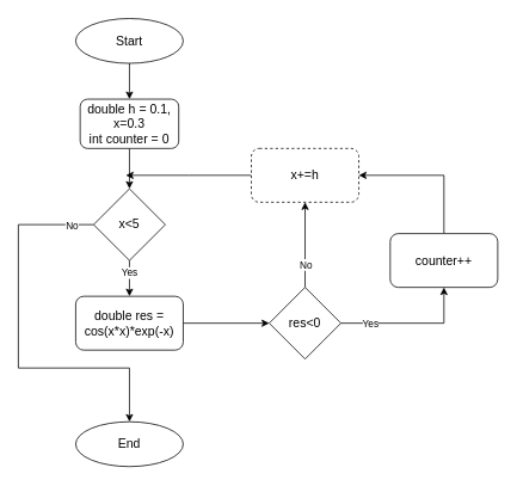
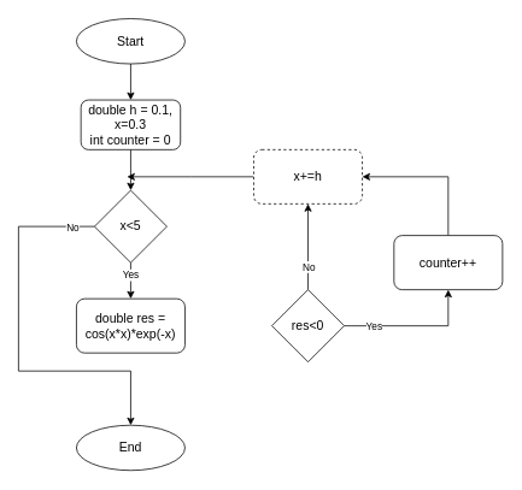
  <mxCell id="0" />
  <mxCell id="1" parent="0" />
  <mxCell id="2" value="&lt;font style=&quot;font-size: 14px;&quot;&gt;End&lt;/font&gt;" style="ellipse;whiteSpace=wrap;html=1;" vertex="1" parent="1"><mxGeometry x="84" y="470" width="120" height="50" as="geometry" /></mxCell>
  <mxCell id="3" style="edgeStyle=orthogonalEdgeStyle;rounded=0;orthogonalLoop=1;jettySize=auto;html=1;exitX=0.5;exitY=1;exitDx=0;exitDy=0;entryX=0.5;entryY=0;entryDx=0;entryDy=0;" edge="1" parent="1" source="4" target="6"><mxGeometry relative="1" as="geometry" /></mxCell>
  <mxCell id="4" value="&lt;font style=&quot;font-size: 14px;&quot;&gt;Start&lt;/font&gt;" style="ellipse;whiteSpace=wrap;html=1;" vertex="1" parent="1"><mxGeometry x="84" y="20" width="120" height="50" as="geometry" /></mxCell>
  <mxCell id="5" style="edgeStyle=orthogonalEdgeStyle;rounded=0;orthogonalLoop=1;jettySize=auto;html=1;exitX=0.5;exitY=1;exitDx=0;exitDy=0;entryX=0.5;entryY=0;entryDx=0;entryDy=0;" edge="1" parent="1" source="6" target="11"><mxGeometry relative="1" as="geometry" /></mxCell>
  <mxCell id="6" value="&lt;font style=&quot;font-size: 14px;&quot;&gt;double h = 0.1, x=0.3&lt;/font&gt;&lt;div&gt;&lt;font style=&quot;font-size: 14px;&quot;&gt;int counter = 0&lt;/font&gt;&lt;/div&gt;" style="rounded=1;whiteSpace=wrap;html=1;" vertex="1" parent="1"><mxGeometry x="89" y="110" width="110" height="55" as="geometry" /></mxCell>
  <mxCell id="7" style="edgeStyle=orthogonalEdgeStyle;rounded=0;orthogonalLoop=1;jettySize=auto;html=1;exitX=0.5;exitY=1;exitDx=0;exitDy=0;entryX=0.5;entryY=0;entryDx=0;entryDy=0;" edge="1" parent="1" source="11" target="13"><mxGeometry relative="1" as="geometry" /></mxCell>
  <mxCell id="8" value="Yes" style="edgeLabel;html=1;align=center;verticalAlign=middle;resizable=0;points=[];" vertex="1" connectable="0" parent="7"><mxGeometry x="-0.36" y="-1" relative="1" as="geometry"><mxPoint as="offset" /></mxGeometry></mxCell>
  <mxCell id="9" style="edgeStyle=orthogonalEdgeStyle;rounded=0;orthogonalLoop=1;jettySize=auto;html=1;exitX=0;exitY=0.5;exitDx=0;exitDy=0;entryX=0.5;entryY=0;entryDx=0;entryDy=0;" edge="1" parent="1" source="11" target="2"><mxGeometry relative="1" as="geometry"><Array as="points"><mxPoint x="20" y="250" /><mxPoint x="20" y="410" /><mxPoint x="144" y="410" /></Array></mxGeometry></mxCell>
  <mxCell id="10" value="No" style="edgeLabel;html=1;align=center;verticalAlign=middle;resizable=0;points=[];" vertex="1" connectable="0" parent="9"><mxGeometry x="-0.882" y="1" relative="1" as="geometry"><mxPoint as="offset" /></mxGeometry></mxCell>
  <mxCell id="11" value="&lt;font style=&quot;font-size: 14px;&quot;&gt;x&amp;lt;5&lt;/font&gt;" style="rhombus;whiteSpace=wrap;html=1;" vertex="1" parent="1"><mxGeometry x="104" y="210" width="80" height="80" as="geometry" /></mxCell>
- <mxCell id="12" style="edgeStyle=orthogonalEdgeStyle;rounded=0;orthogonalLoop=1;jettySize=auto;html=1;exitX=1;exitY=0.5;exitDx=0;exitDy=0;entryX=0;entryY=0.5;entryDx=0;entryDy=0;" edge="1" parent="1" source="13" target="18"><mxGeometry relative="1" as="geometry" /></mxCell>
  <mxCell id="13" value="&lt;font style=&quot;font-size: 14px;&quot;&gt;double res = cos(x*x)*exp(-x)&lt;/font&gt;" style="rounded=1;whiteSpace=wrap;html=1;" vertex="1" parent="1"><mxGeometry x="84" y="330" width="120" height="60" as="geometry" /></mxCell>
  <mxCell id="14" style="edgeStyle=orthogonalEdgeStyle;rounded=0;orthogonalLoop=1;jettySize=auto;html=1;exitX=1;exitY=0.5;exitDx=0;exitDy=0;entryX=0.5;entryY=1;entryDx=0;entryDy=0;" edge="1" parent="1" source="18" target="20"><mxGeometry relative="1" as="geometry" /></mxCell>
  <mxCell id="15" value="Yes" style="edgeLabel;html=1;align=center;verticalAlign=middle;resizable=0;points=[];" vertex="1" connectable="0" parent="14"><mxGeometry x="-0.589" relative="1" as="geometry"><mxPoint as="offset" /></mxGeometry></mxCell>
  <mxCell id="16" style="edgeStyle=orthogonalEdgeStyle;rounded=0;orthogonalLoop=1;jettySize=auto;html=1;exitX=0.5;exitY=0;exitDx=0;exitDy=0;entryX=0.5;entryY=1;entryDx=0;entryDy=0;" edge="1" parent="1" source="18" target="22"><mxGeometry relative="1" as="geometry" /></mxCell>
  <mxCell id="17" value="No" style="edgeLabel;html=1;align=center;verticalAlign=middle;resizable=0;points=[];" vertex="1" connectable="0" parent="16"><mxGeometry x="-0.448" relative="1" as="geometry"><mxPoint as="offset" /></mxGeometry></mxCell>
  <mxCell id="18" value="&lt;font style=&quot;font-size: 14px;&quot;&gt;res&amp;lt;0&lt;/font&gt;" style="rhombus;whiteSpace=wrap;html=1;" vertex="1" parent="1"><mxGeometry x="300" y="320" width="80" height="80" as="geometry" /></mxCell>
  <mxCell id="19" style="edgeStyle=orthogonalEdgeStyle;rounded=0;orthogonalLoop=1;jettySize=auto;html=1;exitX=0.5;exitY=0;exitDx=0;exitDy=0;entryX=1;entryY=0.5;entryDx=0;entryDy=0;" edge="1" parent="1" source="20" target="22"><mxGeometry relative="1" as="geometry" /></mxCell>
  <mxCell id="20" value="&lt;font style=&quot;font-size: 14px;&quot;&gt;counter++&lt;/font&gt;" style="rounded=1;whiteSpace=wrap;html=1;" vertex="1" parent="1"><mxGeometry x="435" y="260" width="120" height="60" as="geometry" /></mxCell>
  <mxCell id="21" style="edgeStyle=orthogonalEdgeStyle;rounded=0;orthogonalLoop=1;jettySize=auto;html=1;exitX=0;exitY=0.5;exitDx=0;exitDy=0;" edge="1" parent="1" source="22"><mxGeometry relative="1" as="geometry"><mxPoint x="140" y="195" as="targetPoint" /></mxGeometry></mxCell>
  <mxCell id="22" value="&lt;font style=&quot;font-size: 14px;&quot;&gt;x+=h&lt;/font&gt;" style="rounded=1;whiteSpace=wrap;html=1;dashed=1;" vertex="1" parent="1"><mxGeometry x="280" y="165" width="120" height="60" as="geometry" /></mxCell>
